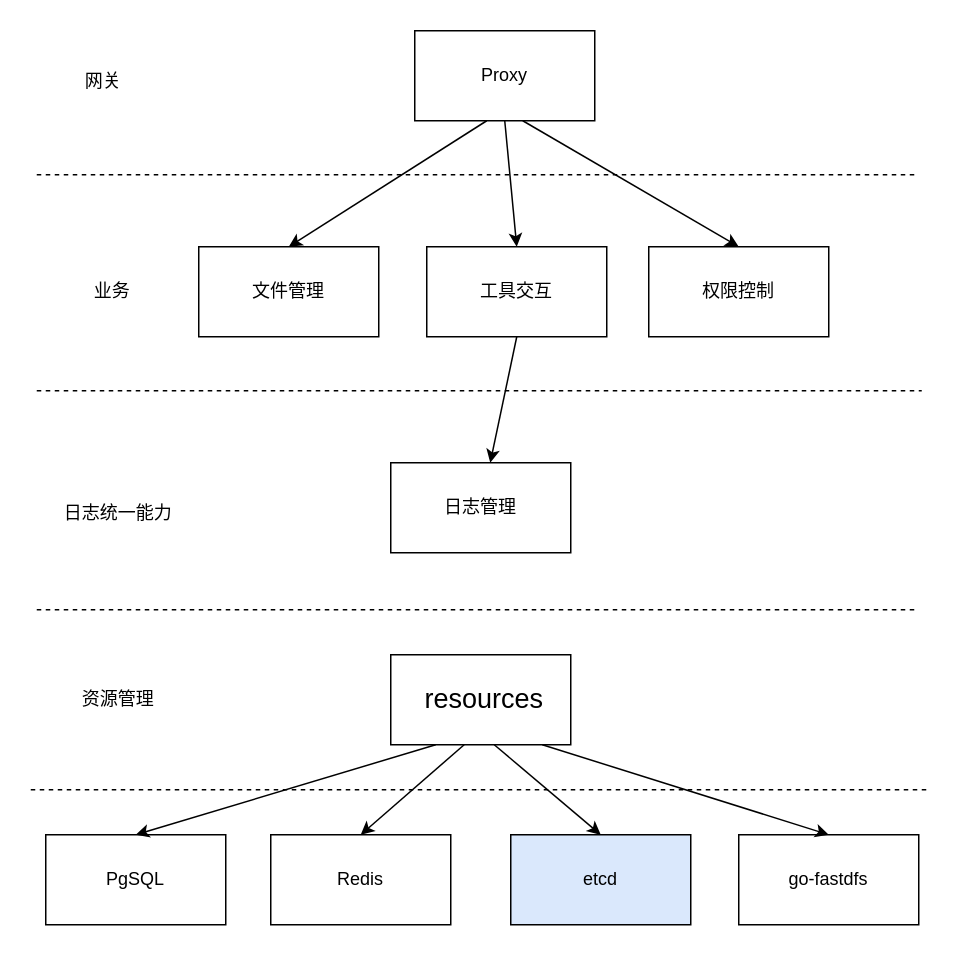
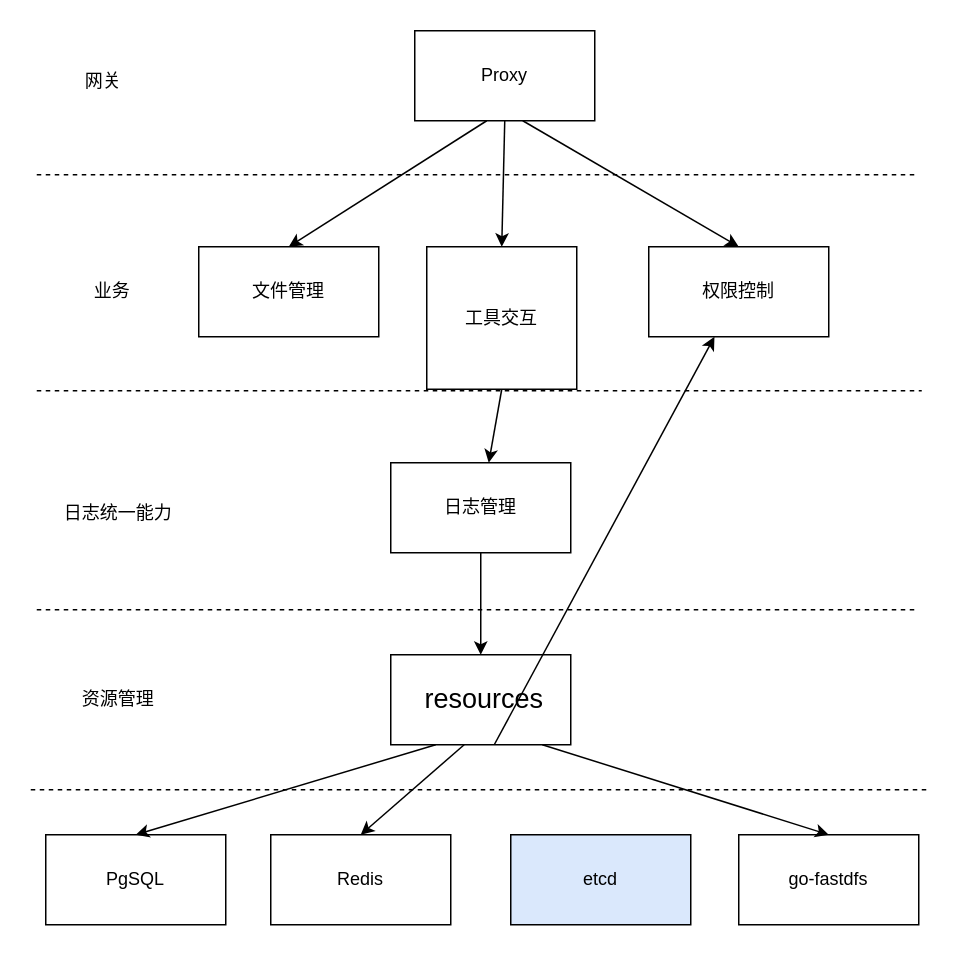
  <mxCell id="0" />
  <mxCell id="1" parent="0" />
  <mxCell id="2" value="PgSQL" style="rounded=0;whiteSpace=wrap;html=1;" vertex="1" parent="1"><mxGeometry x="30" y="556" width="120" height="60" as="geometry" /></mxCell>
  <mxCell id="3" value="Redis" style="rounded=0;whiteSpace=wrap;html=1;" vertex="1" parent="1"><mxGeometry x="180" y="556" width="120" height="60" as="geometry" /></mxCell>
  <mxCell id="4" value="etcd" style="rounded=0;whiteSpace=wrap;html=1;fillColor=#dae8fc;" vertex="1" parent="1"><mxGeometry x="340" y="556" width="120" height="60" as="geometry" /></mxCell>
  <mxCell id="5" value="&lt;span&gt;&lt;font style=&quot;font-size: 18px&quot;&gt;&amp;nbsp;resources&lt;/font&gt;&lt;/span&gt;" style="rounded=0;whiteSpace=wrap;html=1;" vertex="1" parent="1"><mxGeometry x="260" y="436" width="120" height="60" as="geometry" /></mxCell>
  <mxCell id="6" value="" style="endArrow=none;dashed=1;html=1;rounded=0;fontSize=18;" edge="1" parent="1"><mxGeometry width="50" height="50" relative="1" as="geometry"><mxPoint x="20" y="526" as="sourcePoint" /><mxPoint x="620" y="526" as="targetPoint" /></mxGeometry></mxCell>
  <mxCell id="7" value="" style="endArrow=none;dashed=1;html=1;rounded=0;fontSize=18;" edge="1" parent="1"><mxGeometry width="50" height="50" relative="1" as="geometry"><mxPoint x="24" y="260" as="sourcePoint" /><mxPoint x="614" y="260" as="targetPoint" /></mxGeometry></mxCell>
  <mxCell id="8" value="go-fastdfs" style="rounded=0;whiteSpace=wrap;html=1;fontSize=12;fillColor=none;align=center;" vertex="1" parent="1"><mxGeometry x="492" y="556" width="120" height="60" as="geometry" /></mxCell>
  <mxCell id="9" value="文件管理" style="rounded=0;whiteSpace=wrap;html=1;fontSize=12;fillColor=none;align=center;" vertex="1" parent="1"><mxGeometry x="132" y="164" width="120" height="60" as="geometry" /></mxCell>
  <mxCell id="10" value="业务" style="text;html=1;align=center;verticalAlign=middle;resizable=0;points=[];autosize=1;strokeColor=none;fillColor=none;fontSize=12;" vertex="1" parent="1"><mxGeometry x="50" y="182" width="48" height="24" as="geometry" /></mxCell>
  <mxCell id="11" value="资源管理" style="text;html=1;align=center;verticalAlign=middle;resizable=0;points=[];autosize=1;strokeColor=none;fillColor=none;fontSize=12;" vertex="1" parent="1"><mxGeometry x="42" y="454" width="72" height="24" as="geometry" /></mxCell>
- <mxCell id="12" value="工具交互" style="rounded=0;whiteSpace=wrap;html=1;fontSize=12;fillColor=none;align=center;" vertex="1" parent="1"><mxGeometry x="284" y="164" width="120" height="60" as="geometry" /></mxCell>
+ <mxCell id="12" value="工具交互" style="rounded=0;whiteSpace=wrap;html=1;fontSize=12;fillColor=none;align=center;" vertex="1" parent="1"><mxGeometry x="284" y="164" width="100" height="95" as="geometry" /></mxCell>
  <mxCell id="13" value="权限控制" style="rounded=0;whiteSpace=wrap;html=1;fontSize=12;fillColor=none;align=center;" vertex="1" parent="1"><mxGeometry x="432" y="164" width="120" height="60" as="geometry" /></mxCell>
+ <mxCell id="14" value="" style="edgeStyle=orthogonalEdgeStyle;rounded=0;orthogonalLoop=1;jettySize=auto;html=1;fontSize=12;" edge="1" parent="1" source="15" target="5"><mxGeometry relative="1" as="geometry" /></mxCell>
  <mxCell id="15" value="日志管理" style="rounded=0;whiteSpace=wrap;html=1;fontSize=12;fillColor=none;align=center;" vertex="1" parent="1"><mxGeometry x="260" y="308" width="120" height="60" as="geometry" /></mxCell>
  <mxCell id="16" value="" style="endArrow=none;dashed=1;html=1;rounded=0;fontSize=12;" edge="1" parent="1"><mxGeometry width="50" height="50" relative="1" as="geometry"><mxPoint x="24" y="406" as="sourcePoint" /><mxPoint x="612" y="406" as="targetPoint" /></mxGeometry></mxCell>
  <mxCell id="17" value="" style="endArrow=classic;html=1;rounded=0;fontSize=12;entryX=0.5;entryY=0;entryDx=0;entryDy=0;exitX=0.25;exitY=1;exitDx=0;exitDy=0;" edge="1" parent="1" source="5" target="2"><mxGeometry width="50" height="50" relative="1" as="geometry"><mxPoint x="156" y="514" as="sourcePoint" /><mxPoint x="206" y="464" as="targetPoint" /></mxGeometry></mxCell>
  <mxCell id="18" value="" style="endArrow=classic;html=1;rounded=0;fontSize=12;entryX=0.5;entryY=0;entryDx=0;entryDy=0;exitX=0.408;exitY=1;exitDx=0;exitDy=0;exitPerimeter=0;" edge="1" parent="1" source="5" target="3"><mxGeometry width="50" height="50" relative="1" as="geometry"><mxPoint x="300" y="500" as="sourcePoint" /><mxPoint x="-58" y="464" as="targetPoint" /></mxGeometry></mxCell>
- <mxCell id="19" value="" style="endArrow=classic;html=1;rounded=0;fontSize=12;exitX=0.575;exitY=1;exitDx=0;exitDy=0;exitPerimeter=0;entryX=0.5;entryY=0;entryDx=0;entryDy=0;" edge="1" parent="1" source="5" target="4"><mxGeometry width="50" height="50" relative="1" as="geometry"><mxPoint x="-120" y="562" as="sourcePoint" /><mxPoint x="-70" y="512" as="targetPoint" /></mxGeometry></mxCell>
+ <mxCell id="19" value="" style="endArrow=classic;html=1;rounded=0;fontSize=12;exitX=0.575;exitY=1;exitDx=0;exitDy=0;exitPerimeter=0;" edge="1" parent="1" source="5" target="13"><mxGeometry width="50" height="50" relative="1" as="geometry"><mxPoint x="-120" y="562" as="sourcePoint" /><mxPoint x="-70" y="512" as="targetPoint" /></mxGeometry></mxCell>
  <mxCell id="20" value="" style="endArrow=classic;html=1;rounded=0;fontSize=12;entryX=0.5;entryY=0;entryDx=0;entryDy=0;exitX=0.842;exitY=1;exitDx=0;exitDy=0;exitPerimeter=0;" edge="1" parent="1" source="5" target="8"><mxGeometry width="50" height="50" relative="1" as="geometry"><mxPoint x="408" y="502" as="sourcePoint" /><mxPoint x="458" y="452" as="targetPoint" /></mxGeometry></mxCell>
  <mxCell id="21" value="" style="endArrow=classic;html=1;rounded=0;fontSize=12;exitX=0.5;exitY=1;exitDx=0;exitDy=0;" edge="1" parent="1" source="12" target="15"><mxGeometry width="50" height="50" relative="1" as="geometry"><mxPoint x="444" y="358" as="sourcePoint" /><mxPoint x="494" y="308" as="targetPoint" /></mxGeometry></mxCell>
  <mxCell id="22" value="" style="endArrow=none;dashed=1;html=1;rounded=0;fontSize=12;" edge="1" parent="1"><mxGeometry width="50" height="50" relative="1" as="geometry"><mxPoint x="24" y="116" as="sourcePoint" /><mxPoint x="612" y="116" as="targetPoint" /></mxGeometry></mxCell>
  <mxCell id="23" value="Proxy" style="rounded=0;whiteSpace=wrap;html=1;fontSize=12;fillColor=none;align=center;" vertex="1" parent="1"><mxGeometry x="276" y="20" width="120" height="60" as="geometry" /></mxCell>
  <mxCell id="24" value="网关" style="text;html=1;align=center;verticalAlign=middle;resizable=0;points=[];autosize=1;strokeColor=none;fillColor=none;fontSize=12;" vertex="1" parent="1"><mxGeometry x="44" y="42" width="48" height="24" as="geometry" /></mxCell>
  <mxCell id="25" value="" style="endArrow=classic;html=1;rounded=0;fontSize=12;entryX=0.5;entryY=0;entryDx=0;entryDy=0;" edge="1" parent="1" target="9"><mxGeometry width="50" height="50" relative="1" as="geometry"><mxPoint x="324" y="80" as="sourcePoint" /><mxPoint x="206" y="68" as="targetPoint" /></mxGeometry></mxCell>
  <mxCell id="26" value="" style="endArrow=classic;html=1;rounded=0;fontSize=12;entryX=0.5;entryY=0;entryDx=0;entryDy=0;exitX=0.5;exitY=1;exitDx=0;exitDy=0;" edge="1" parent="1" source="23" target="12"><mxGeometry width="50" height="50" relative="1" as="geometry"><mxPoint x="420" y="106" as="sourcePoint" /><mxPoint x="470" y="56" as="targetPoint" /></mxGeometry></mxCell>
  <mxCell id="27" value="" style="endArrow=classic;html=1;rounded=0;fontSize=12;entryX=0.5;entryY=0;entryDx=0;entryDy=0;" edge="1" parent="1" target="13"><mxGeometry width="50" height="50" relative="1" as="geometry"><mxPoint x="348" y="80" as="sourcePoint" /><mxPoint x="482" y="44" as="targetPoint" /></mxGeometry></mxCell>
  <mxCell id="28" value="日志统一能力" style="text;html=1;align=center;verticalAlign=middle;resizable=0;points=[];autosize=1;strokeColor=none;fillColor=none;fontSize=12;" vertex="1" parent="1"><mxGeometry x="30" y="330" width="96" height="24" as="geometry" /></mxCell>
